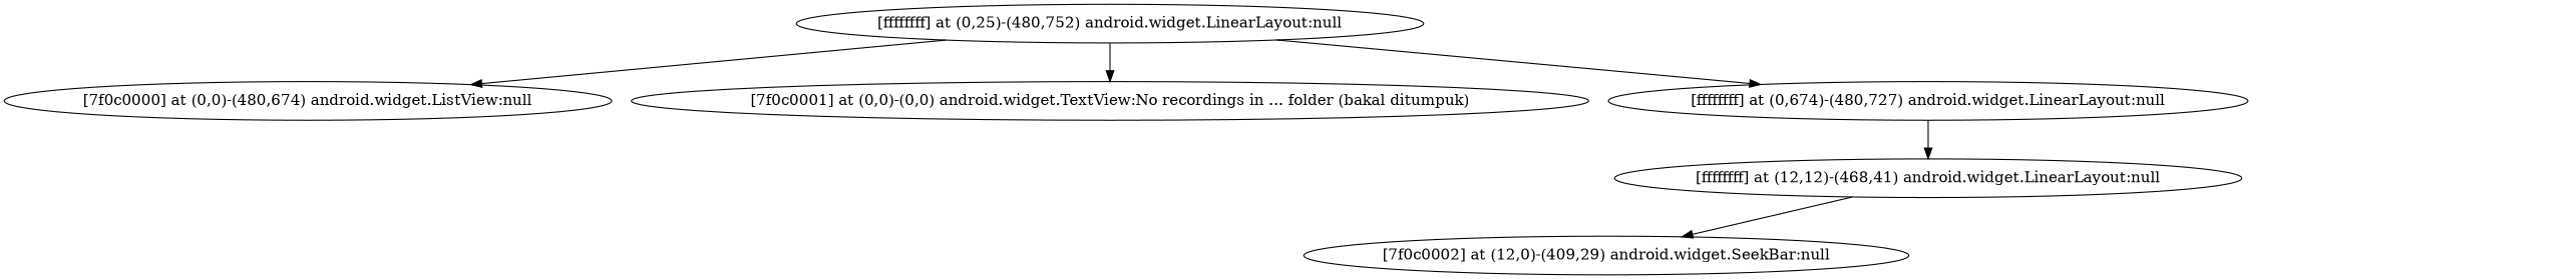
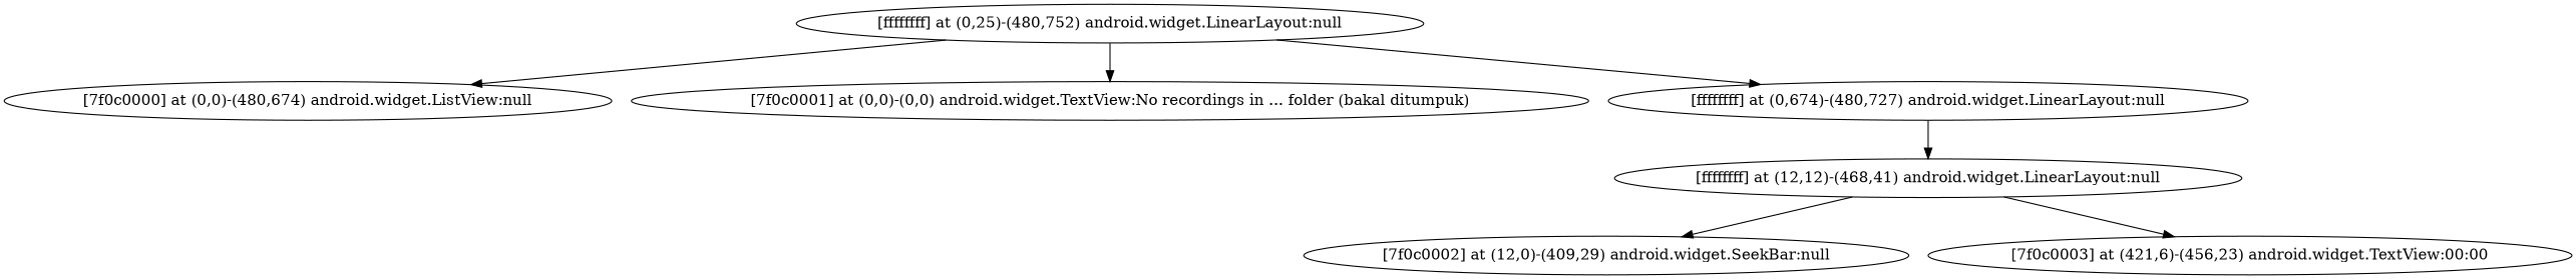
  strict digraph {
    n1 [label="[ffffffff] at (0,25)-(480,752) android.widget.LinearLayout:null"]
    n2 [label="[7f0c0000] at (0,0)-(480,674) android.widget.ListView:null"]
    n3 [label="[7f0c0001] at (0,0)-(0,0) android.widget.TextView:No recordings in ... folder (bakal ditumpuk)"]
    n4 [label="[ffffffff] at (0,674)-(480,727) android.widget.LinearLayout:null"]
    n5 [label="[ffffffff] at (12,12)-(468,41) android.widget.LinearLayout:null"]
    n6 [label="[7f0c0002] at (12,0)-(409,29) android.widget.SeekBar:null"]
+   n7 [label="[7f0c0003] at (421,6)-(456,23) android.widget.TextView:00:00"]
    n1 -> n2
    n1 -> n3
    n1 -> n4
    n4 -> n5
    n5 -> n6
+   n5 -> n7
  }
